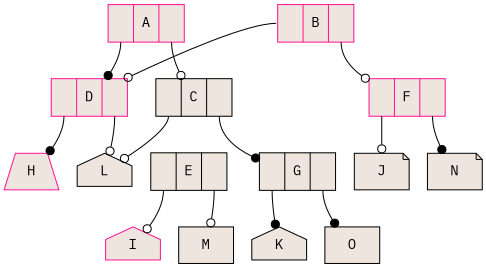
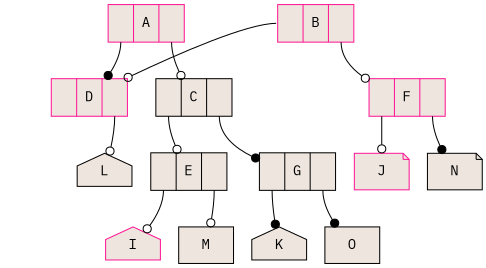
  digraph {
    fontname="IBM Plex Mono"
    rankdir=TB
    node [color=black fillcolor=seashell2 fontname="IBM Plex Mono" shape=record style=filled]
    edge [arrowhead=odot fontname="IBM Plex Mono" tailport=C1]
    n1 [color=deeppink label="<C0>|A|<C1>"]
    n2 [label="<C0>|C|<C1>"]
    n3 [color=deeppink label="<C0>|D|<C1>"]
    n4 [color=deeppink label="<C0>|B|<C1>"]
    n5 [color=deeppink label="<C0>|F|<C1>"]
    n6 [label="<C0>|E|<C1>"]
    n7 [label="<C0>|G|<C1>"]
-   n8 [color=deeppink label=H shape=trapezium]
    n9 [label=L shape=house]
-   n10 [label=J shape=note]
+   n10 [color=deeppink label=J shape=note]
    n11 [label=N shape=note]
    n12 [color=deeppink label=I shape=house]
    n13 [label=M shape=box]
    n14 [label=K shape=house]
    n15 [label=O shape=box]
    n1 -> n2
    n1 -> n3 [arrowhead=dot tailport=C0]
-   n2 -> n9 [tailport=C0]
+   n2 -> n6 [tailport=C0]
    n2 -> n7 [arrowhead=dot]
-   n3 -> n8 [arrowhead=dot tailport=C0]
    n3 -> n9
    n4 -> n3 [tailport=C0]
    n4 -> n5
    n5 -> n10 [tailport=C0]
    n5 -> n11 [arrowhead=dot]
    n6 -> n12 [tailport=C0]
    n6 -> n13
    n7 -> n14 [arrowhead=dot tailport=C0]
    n7 -> n15 [arrowhead=dot]
  }
